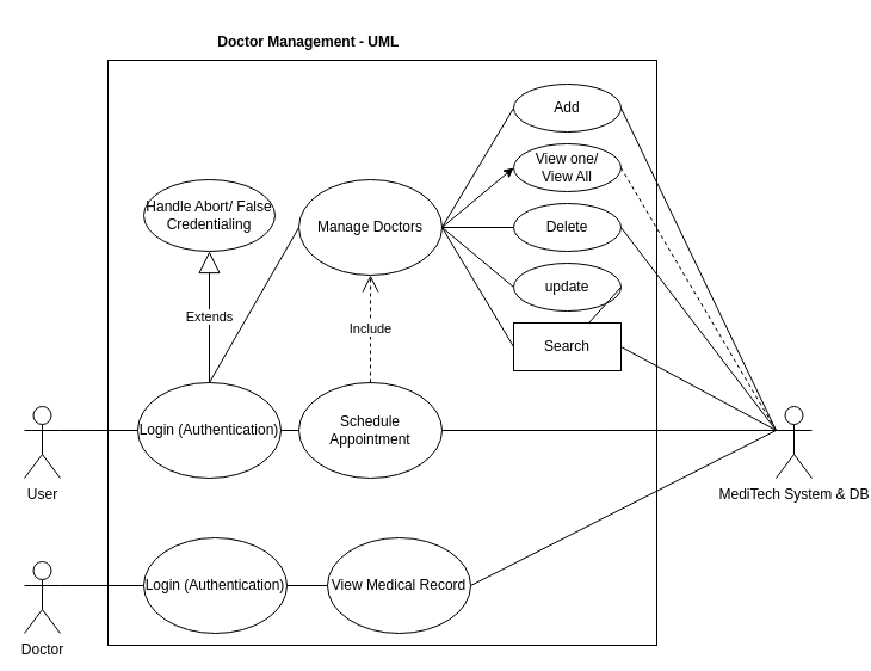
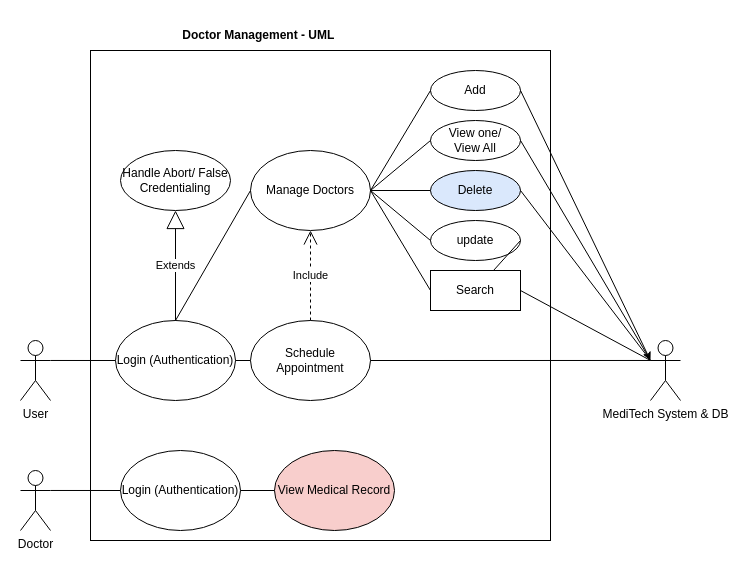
  <mxCell id="0" />
  <mxCell id="1" parent="0" />
  <mxCell id="2" value="" style="rounded=0;whiteSpace=wrap;html=1;" vertex="1" parent="1"><mxGeometry x="90" y="50" width="460" height="490" as="geometry" /></mxCell>
  <mxCell id="3" value="User" style="shape=umlActor;verticalLabelPosition=bottom;verticalAlign=top;html=1;outlineConnect=0;" vertex="1" parent="1"><mxGeometry x="20" y="340" width="30" height="60" as="geometry" /></mxCell>
  <mxCell id="4" value="Manage Doctors" style="ellipse;whiteSpace=wrap;html=1;" vertex="1" parent="1"><mxGeometry x="250" y="150" width="120" height="80" as="geometry" /></mxCell>
  <mxCell id="5" value="Schedule Appointment" style="ellipse;whiteSpace=wrap;html=1;" vertex="1" parent="1"><mxGeometry x="250" y="320" width="120" height="80" as="geometry" /></mxCell>
- <mxCell id="6" value="View Medical Record" style="ellipse;whiteSpace=wrap;html=1;" vertex="1" parent="1"><mxGeometry x="274" y="450" width="120" height="80" as="geometry" /></mxCell>
+ <mxCell id="6" value="View Medical Record" style="ellipse;whiteSpace=wrap;html=1;fillColor=#f8cecc;" vertex="1" parent="1"><mxGeometry x="274" y="450" width="120" height="80" as="geometry" /></mxCell>
  <mxCell id="7" value="Include" style="endArrow=open;endSize=12;dashed=1;html=1;rounded=0;entryX=0.5;entryY=1;entryDx=0;entryDy=0;exitX=0.5;exitY=0;exitDx=0;exitDy=0;" edge="1" parent="1" source="5" target="4"><mxGeometry width="160" relative="1" as="geometry"><mxPoint x="310" y="340" as="sourcePoint" /><mxPoint x="470" y="340" as="targetPoint" /></mxGeometry></mxCell>
  <mxCell id="8" value="&lt;b&gt;Doctor Management - UML&amp;nbsp;&lt;/b&gt;" style="text;html=1;align=center;verticalAlign=middle;whiteSpace=wrap;rounded=0;" vertex="1" parent="1"><mxGeometry x="165" y="20" width="190" height="30" as="geometry" /></mxCell>
  <mxCell id="9" value="Login (Authentication)" style="ellipse;whiteSpace=wrap;html=1;" vertex="1" parent="1"><mxGeometry x="115" y="320" width="120" height="80" as="geometry" /></mxCell>
  <mxCell id="10" value="" style="endArrow=none;html=1;rounded=0;exitX=1;exitY=0.333;exitDx=0;exitDy=0;exitPerimeter=0;entryX=0;entryY=0.5;entryDx=0;entryDy=0;" edge="1" parent="1" source="3" target="9"><mxGeometry width="50" height="50" relative="1" as="geometry"><mxPoint x="370" y="260" as="sourcePoint" /><mxPoint x="420" y="210" as="targetPoint" /></mxGeometry></mxCell>
  <mxCell id="11" value="" style="endArrow=none;html=1;rounded=0;exitX=0.5;exitY=0;exitDx=0;exitDy=0;entryX=0;entryY=0.5;entryDx=0;entryDy=0;" edge="1" parent="1" source="9" target="4"><mxGeometry width="50" height="50" relative="1" as="geometry"><mxPoint x="370" y="260" as="sourcePoint" /><mxPoint x="420" y="210" as="targetPoint" /></mxGeometry></mxCell>
  <mxCell id="12" value="" style="endArrow=none;html=1;rounded=0;exitX=1;exitY=0.5;exitDx=0;exitDy=0;entryX=0;entryY=0.5;entryDx=0;entryDy=0;" edge="1" parent="1" source="9" target="5"><mxGeometry width="50" height="50" relative="1" as="geometry"><mxPoint x="370" y="260" as="sourcePoint" /><mxPoint x="420" y="210" as="targetPoint" /></mxGeometry></mxCell>
  <mxCell id="13" value="Doctor" style="shape=umlActor;verticalLabelPosition=bottom;verticalAlign=top;html=1;outlineConnect=0;" vertex="1" parent="1"><mxGeometry x="20" y="470" width="30" height="60" as="geometry" /></mxCell>
  <mxCell id="14" value="MediTech System &amp;amp; DB" style="shape=umlActor;verticalLabelPosition=bottom;verticalAlign=top;html=1;outlineConnect=0;" vertex="1" parent="1"><mxGeometry x="650" y="340" width="30" height="60" as="geometry" /></mxCell>
  <mxCell id="15" value="" style="endArrow=none;html=1;rounded=0;exitX=1;exitY=0.5;exitDx=0;exitDy=0;entryX=0;entryY=0.333;entryDx=0;entryDy=0;entryPerimeter=0;" edge="1" parent="1" source="5" target="14"><mxGeometry width="50" height="50" relative="1" as="geometry"><mxPoint x="370" y="260" as="sourcePoint" /><mxPoint x="420" y="210" as="targetPoint" /></mxGeometry></mxCell>
  <mxCell id="16" value="Login (Authentication)" style="ellipse;whiteSpace=wrap;html=1;" vertex="1" parent="1"><mxGeometry x="120" y="450" width="120" height="80" as="geometry" /></mxCell>
  <mxCell id="17" value="" style="endArrow=none;html=1;rounded=0;exitX=1;exitY=0.333;exitDx=0;exitDy=0;exitPerimeter=0;entryX=0;entryY=0.5;entryDx=0;entryDy=0;" edge="1" parent="1" source="13" target="16"><mxGeometry width="50" height="50" relative="1" as="geometry"><mxPoint x="370" y="360" as="sourcePoint" /><mxPoint x="420" y="310" as="targetPoint" /></mxGeometry></mxCell>
  <mxCell id="18" value="" style="endArrow=none;html=1;rounded=0;exitX=1;exitY=0.5;exitDx=0;exitDy=0;entryX=0;entryY=0.5;entryDx=0;entryDy=0;" edge="1" parent="1" source="16" target="6"><mxGeometry width="50" height="50" relative="1" as="geometry"><mxPoint x="370" y="360" as="sourcePoint" /><mxPoint x="420" y="310" as="targetPoint" /></mxGeometry></mxCell>
- <mxCell id="19" value="" style="endArrow=none;html=1;rounded=0;exitX=1;exitY=0.5;exitDx=0;exitDy=0;entryX=0;entryY=0.333;entryDx=0;entryDy=0;entryPerimeter=0;" edge="1" parent="1" source="6" target="14"><mxGeometry width="50" height="50" relative="1" as="geometry"><mxPoint x="370" y="260" as="sourcePoint" /><mxPoint x="420" y="210" as="targetPoint" /></mxGeometry></mxCell>
  <mxCell id="20" value="Add" style="ellipse;whiteSpace=wrap;html=1;" vertex="1" parent="1"><mxGeometry x="430" y="70" width="90" height="40" as="geometry" /></mxCell>
  <mxCell id="21" value="View one/&lt;div&gt;View All&lt;/div&gt;" style="ellipse;whiteSpace=wrap;html=1;" vertex="1" parent="1"><mxGeometry x="430" y="120" width="90" height="40" as="geometry" /></mxCell>
- <mxCell id="22" value="Delete" style="ellipse;whiteSpace=wrap;html=1;" vertex="1" parent="1"><mxGeometry x="430" y="170" width="90" height="40" as="geometry" /></mxCell>
+ <mxCell id="22" value="Delete" style="ellipse;whiteSpace=wrap;html=1;fillColor=#dae8fc;" vertex="1" parent="1"><mxGeometry x="430" y="170" width="90" height="40" as="geometry" /></mxCell>
  <mxCell id="23" value="update" style="ellipse;whiteSpace=wrap;html=1;" vertex="1" parent="1"><mxGeometry x="430" y="220" width="90" height="40" as="geometry" /></mxCell>
  <mxCell id="24" value="Search" style="whiteSpace=wrap;html=1;rounded=0;" vertex="1" parent="1"><mxGeometry x="430" y="270" width="90" height="40" as="geometry" /></mxCell>
  <mxCell id="25" value="" style="endArrow=none;html=1;rounded=0;exitX=1;exitY=0.5;exitDx=0;exitDy=0;entryX=0;entryY=0.5;entryDx=0;entryDy=0;" edge="1" parent="1" source="4" target="20"><mxGeometry width="50" height="50" relative="1" as="geometry"><mxPoint x="370" y="300" as="sourcePoint" /><mxPoint x="420" y="250" as="targetPoint" /></mxGeometry></mxCell>
- <mxCell id="26" value="" style="endArrow=classic;html=1;rounded=0;exitX=1;exitY=0.5;exitDx=0;exitDy=0;entryX=0;entryY=0.5;entryDx=0;entryDy=0;" edge="1" parent="1" source="4" target="21"><mxGeometry width="50" height="50" relative="1" as="geometry"><mxPoint x="370" y="300" as="sourcePoint" /><mxPoint x="420" y="250" as="targetPoint" /></mxGeometry></mxCell>
+ <mxCell id="26" value="" style="endArrow=none;html=1;rounded=0;exitX=1;exitY=0.5;exitDx=0;exitDy=0;entryX=0;entryY=0.5;entryDx=0;entryDy=0;" edge="1" parent="1" source="4" target="21"><mxGeometry width="50" height="50" relative="1" as="geometry"><mxPoint x="370" y="300" as="sourcePoint" /><mxPoint x="420" y="250" as="targetPoint" /></mxGeometry></mxCell>
  <mxCell id="27" value="" style="endArrow=none;html=1;rounded=0;exitX=1;exitY=0.5;exitDx=0;exitDy=0;entryX=0;entryY=0.5;entryDx=0;entryDy=0;" edge="1" parent="1" source="4" target="22"><mxGeometry width="50" height="50" relative="1" as="geometry"><mxPoint x="370" y="300" as="sourcePoint" /><mxPoint x="420" y="250" as="targetPoint" /></mxGeometry></mxCell>
  <mxCell id="28" value="" style="endArrow=none;html=1;rounded=0;exitX=1;exitY=0.5;exitDx=0;exitDy=0;entryX=0;entryY=0.5;entryDx=0;entryDy=0;" edge="1" parent="1" source="4" target="23"><mxGeometry width="50" height="50" relative="1" as="geometry"><mxPoint x="370" y="300" as="sourcePoint" /><mxPoint x="420" y="250" as="targetPoint" /></mxGeometry></mxCell>
  <mxCell id="29" value="" style="endArrow=none;html=1;rounded=0;exitX=1;exitY=0.5;exitDx=0;exitDy=0;entryX=0;entryY=0.5;entryDx=0;entryDy=0;" edge="1" parent="1" source="4" target="24"><mxGeometry width="50" height="50" relative="1" as="geometry"><mxPoint x="370" y="300" as="sourcePoint" /><mxPoint x="420" y="250" as="targetPoint" /></mxGeometry></mxCell>
- <mxCell id="30" value="" style="endArrow=none;html=1;rounded=0;exitX=1;exitY=0.5;exitDx=0;exitDy=0;entryX=0;entryY=0.333;entryDx=0;entryDy=0;entryPerimeter=0;" edge="1" parent="1" source="20" target="14"><mxGeometry width="50" height="50" relative="1" as="geometry"><mxPoint x="370" y="300" as="sourcePoint" /><mxPoint x="420" y="250" as="targetPoint" /></mxGeometry></mxCell>
- <mxCell id="31" value="" style="endArrow=none;html=1;rounded=0;exitX=1;exitY=0.5;exitDx=0;exitDy=0;entryX=0;entryY=0.333;entryDx=0;entryDy=0;entryPerimeter=0;dashed=1;" edge="1" parent="1" source="21" target="14"><mxGeometry width="50" height="50" relative="1" as="geometry"><mxPoint x="370" y="300" as="sourcePoint" /><mxPoint x="420" y="250" as="targetPoint" /></mxGeometry></mxCell>
+ <mxCell id="30" value="" style="endArrow=classic;html=1;rounded=0;exitX=1;exitY=0.5;exitDx=0;exitDy=0;entryX=0;entryY=0.333;entryDx=0;entryDy=0;entryPerimeter=0;" edge="1" parent="1" source="20" target="14"><mxGeometry width="50" height="50" relative="1" as="geometry"><mxPoint x="370" y="300" as="sourcePoint" /><mxPoint x="420" y="250" as="targetPoint" /></mxGeometry></mxCell>
+ <mxCell id="31" value="" style="endArrow=none;html=1;rounded=0;exitX=1;exitY=0.5;exitDx=0;exitDy=0;entryX=0;entryY=0.333;entryDx=0;entryDy=0;entryPerimeter=0;" edge="1" parent="1" source="21" target="14"><mxGeometry width="50" height="50" relative="1" as="geometry"><mxPoint x="370" y="300" as="sourcePoint" /><mxPoint x="420" y="250" as="targetPoint" /></mxGeometry></mxCell>
  <mxCell id="32" value="" style="endArrow=none;html=1;rounded=0;entryX=1;entryY=0.5;entryDx=0;entryDy=0;exitX=0;exitY=0.333;exitDx=0;exitDy=0;exitPerimeter=0;" edge="1" parent="1" source="14" target="22"><mxGeometry width="50" height="50" relative="1" as="geometry"><mxPoint x="370" y="300" as="sourcePoint" /><mxPoint x="420" y="250" as="targetPoint" /></mxGeometry></mxCell>
  <mxCell id="33" value="" style="endArrow=none;html=1;rounded=0;entryX=0;entryY=0.333;entryDx=0;entryDy=0;entryPerimeter=0;exitX=1;exitY=0.5;exitDx=0;exitDy=0;" edge="1" parent="1" source="24" target="14"><mxGeometry width="50" height="50" relative="1" as="geometry"><mxPoint x="370" y="300" as="sourcePoint" /><mxPoint x="420" y="250" as="targetPoint" /></mxGeometry></mxCell>
  <mxCell id="34" value="" style="endArrow=none;html=1;rounded=0;exitX=1;exitY=0.5;exitDx=0;exitDy=0;" edge="1" parent="1" source="23" target="24"><mxGeometry width="50" height="50" relative="1" as="geometry"><mxPoint x="370" y="300" as="sourcePoint" /><mxPoint x="420" y="250" as="targetPoint" /></mxGeometry></mxCell>
  <mxCell id="35" value="Handle Abort/ False Credentialing" style="ellipse;whiteSpace=wrap;html=1;" vertex="1" parent="1"><mxGeometry x="120" y="150" width="110" height="60" as="geometry" /></mxCell>
  <mxCell id="36" value="Extends" style="endArrow=block;endSize=16;endFill=0;html=1;rounded=0;exitX=0.5;exitY=0;exitDx=0;exitDy=0;" edge="1" parent="1" source="9" target="35"><mxGeometry width="160" relative="1" as="geometry"><mxPoint x="310" y="280" as="sourcePoint" /><mxPoint x="470" y="280" as="targetPoint" /></mxGeometry></mxCell>
